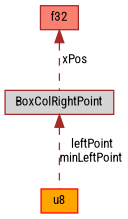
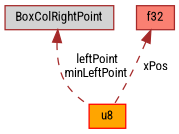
  digraph {
    fontname="Roboto Condensed"
    node [color=brown fontname="Roboto Condensed" fontsize=10 shape=record style=filled]
    edge [color=brown dir=back fontname="Roboto Condensed" fontsize=10 labelfontname=FreeMono labelfontsize=10 style=dashed]
    n1 [fillcolor=lightgrey fontcolor=black height=0.2 label=BoxColRightPoint width=0.4]
    n2 [color=red fillcolor=orange height=0.2 label=u8 width=0.4]
    n3 [fillcolor=salmon height=0.2 label=f32 width=0.4]
    n1 -> n2 [label=" leftPoint\nminLeftPoint"]
-   n3 -> n1 [label=" xPos"]
+   n3 -> n2 [label=" xPos"]
  }
